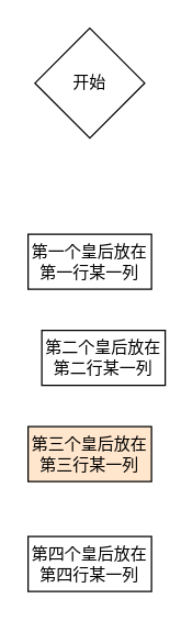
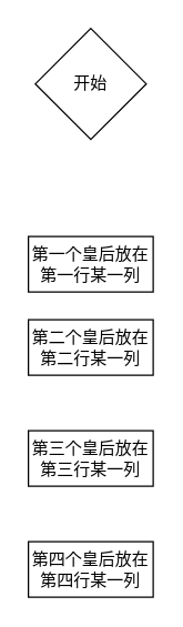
  <mxCell id="0" />
  <mxCell id="1" parent="0" />
  <mxCell id="2" value="开始" style="rhombus;whiteSpace=wrap;html=1;" vertex="1" parent="1"><mxGeometry x="25" y="20" width="80" height="80" as="geometry" /></mxCell>
  <mxCell id="3" value="第一个皇后放在第一行某一列" style="rounded=0;whiteSpace=wrap;html=1;" vertex="1" parent="1"><mxGeometry x="20" y="170" width="90" height="40" as="geometry" /></mxCell>
- <mxCell id="4" value="第二个皇后放在第二行某一列" style="rounded=0;whiteSpace=wrap;html=1;" vertex="1" parent="1"><mxGeometry x="30" y="240" width="90" height="40" as="geometry" /></mxCell>
- <mxCell id="5" value="第三个皇后放在第三行某一列" style="rounded=0;whiteSpace=wrap;html=1;fillColor=#ffe6cc;" vertex="1" parent="1"><mxGeometry x="20" y="310" width="90" height="40" as="geometry" /></mxCell>
+ <mxCell id="4" value="第二个皇后放在第二行某一列" style="rounded=0;whiteSpace=wrap;html=1;" vertex="1" parent="1"><mxGeometry x="20" y="230" width="90" height="40" as="geometry" /></mxCell>
+ <mxCell id="5" value="第三个皇后放在第三行某一列" style="rounded=0;whiteSpace=wrap;html=1;" vertex="1" parent="1"><mxGeometry x="20" y="310" width="90" height="40" as="geometry" /></mxCell>
  <mxCell id="6" value="第四个皇后放在第四行某一列" style="rounded=0;whiteSpace=wrap;html=1;" vertex="1" parent="1"><mxGeometry x="20" y="390" width="90" height="40" as="geometry" /></mxCell>
